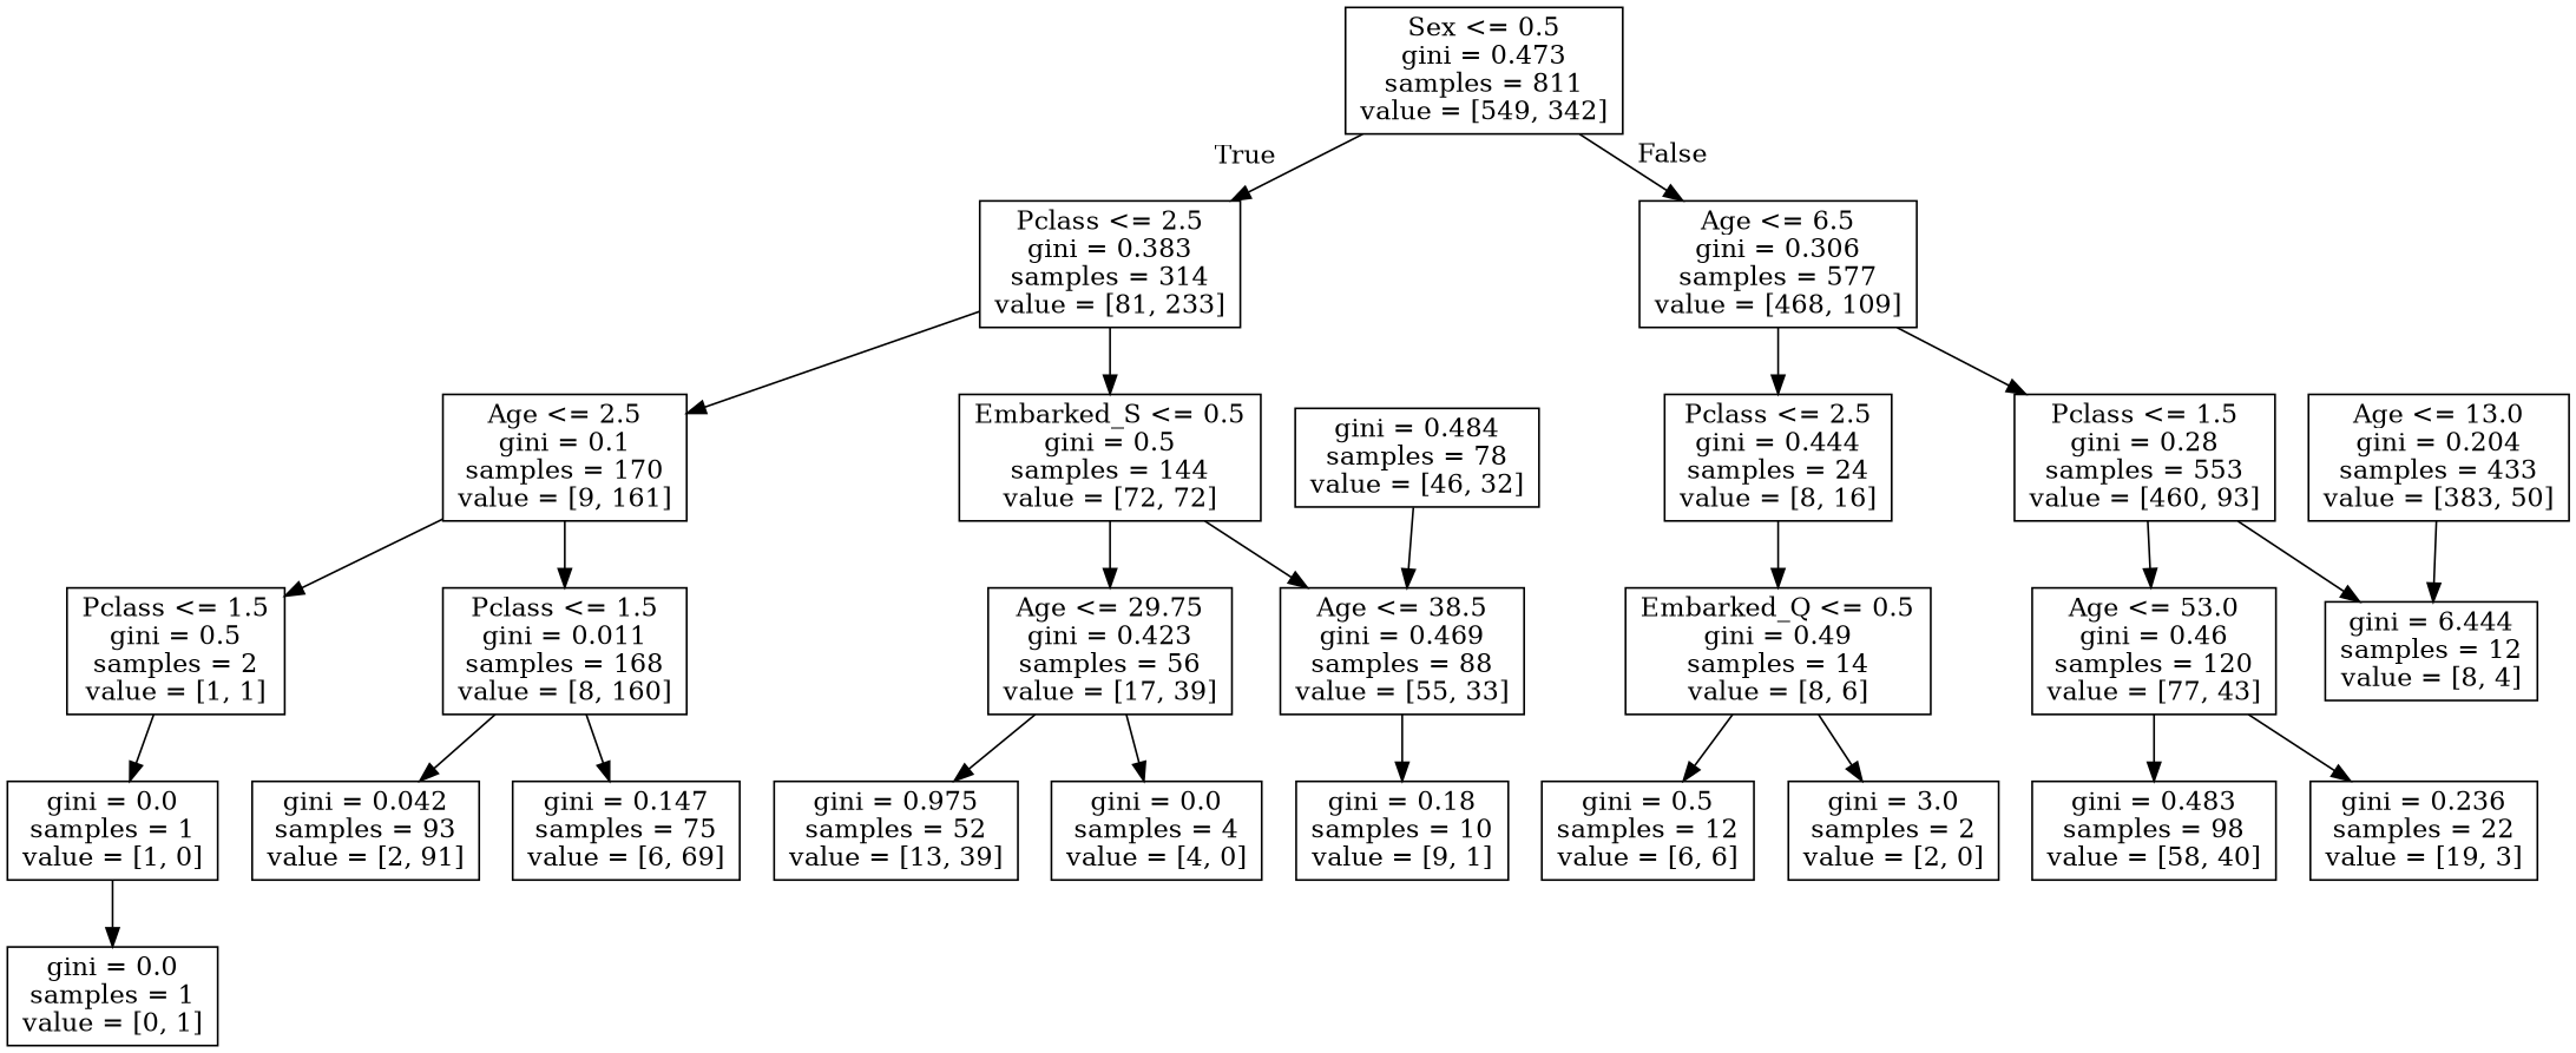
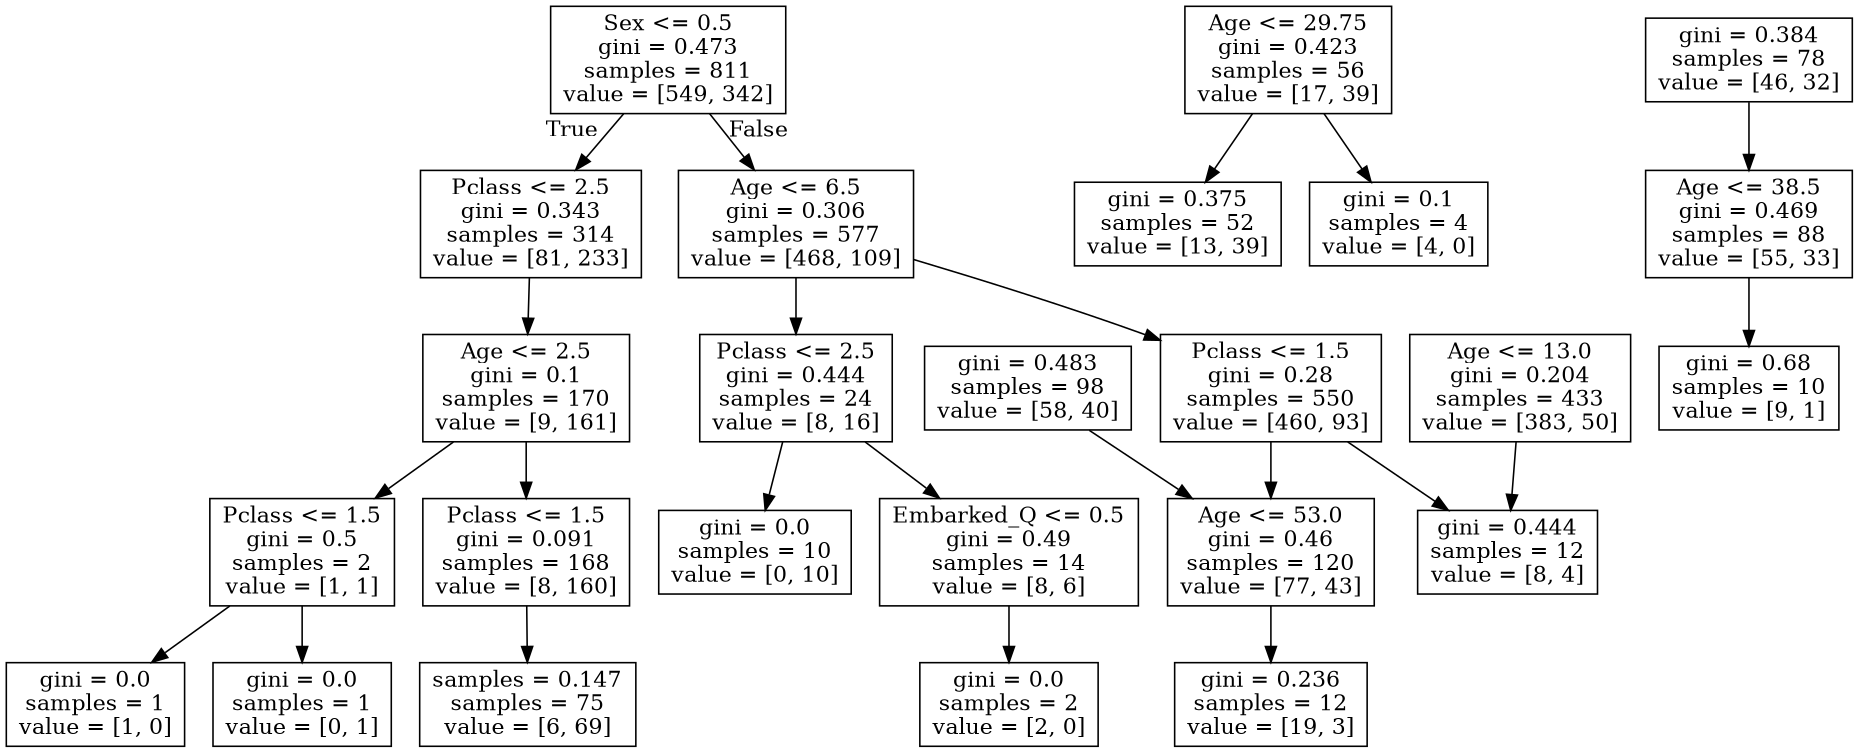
  digraph {
    node [shape=box]
    n1 [label="Sex <= 0.5\ngini = 0.473\nsamples = 811\nvalue = [549, 342]"]
-   n2 [label="Pclass <= 2.5\ngini = 0.383\nsamples = 314\nvalue = [81, 233]"]
+   n2 [label="Pclass <= 2.5\ngini = 0.343\nsamples = 314\nvalue = [81, 233]"]
    n3 [label="Age <= 6.5\ngini = 0.306\nsamples = 577\nvalue = [468, 109]"]
    n4 [label="Age <= 2.5\ngini = 0.1\nsamples = 170\nvalue = [9, 161]"]
-   n5 [label="Embarked_S <= 0.5\ngini = 0.5\nsamples = 144\nvalue = [72, 72]"]
    n6 [label="Pclass <= 2.5\ngini = 0.444\nsamples = 24\nvalue = [8, 16]"]
-   n7 [label="Pclass <= 1.5\ngini = 0.28\nsamples = 553\nvalue = [460, 93]"]
+   n7 [label="Pclass <= 1.5\ngini = 0.28\nsamples = 550\nvalue = [460, 93]"]
    n8 [label="Pclass <= 1.5\ngini = 0.5\nsamples = 2\nvalue = [1, 1]"]
-   n9 [label="Pclass <= 1.5\ngini = 0.011\nsamples = 168\nvalue = [8, 160]"]
+   n9 [label="Pclass <= 1.5\ngini = 0.091\nsamples = 168\nvalue = [8, 160]"]
    n10 [label="Age <= 29.75\ngini = 0.423\nsamples = 56\nvalue = [17, 39]"]
    n11 [label="Age <= 38.5\ngini = 0.469\nsamples = 88\nvalue = [55, 33]"]
    n12 [label="gini = 0.0\nsamples = 1\nvalue = [1, 0]"]
    n13 [label="gini = 0.0\nsamples = 1\nvalue = [0, 1]"]
-   n14 [label="gini = 0.042\nsamples = 93\nvalue = [2, 91]"]
-   n15 [label="gini = 0.147\nsamples = 75\nvalue = [6, 69]"]
-   n16 [label="gini = 0.975\nsamples = 52\nvalue = [13, 39]"]
-   n17 [label="gini = 0.0\nsamples = 4\nvalue = [4, 0]"]
-   n18 [label="gini = 0.18\nsamples = 10\nvalue = [9, 1]"]
-   n19 [label="gini = 0.484\nsamples = 78\nvalue = [46, 32]"]
+   n15 [label="samples = 0.147\nsamples = 75\nvalue = [6, 69]"]
+   n16 [label="gini = 0.375\nsamples = 52\nvalue = [13, 39]"]
+   n17 [label="gini = 0.1\nsamples = 4\nvalue = [4, 0]"]
+   n18 [label="gini = 0.68\nsamples = 10\nvalue = [9, 1]"]
+   n19 [label="gini = 0.384\nsamples = 78\nvalue = [46, 32]"]
+   n20 [label="gini = 0.0\nsamples = 10\nvalue = [0, 10]"]
    n21 [label="Embarked_Q <= 0.5\ngini = 0.49\nsamples = 14\nvalue = [8, 6]"]
    n22 [label="Age <= 53.0\ngini = 0.46\nsamples = 120\nvalue = [77, 43]"]
-   n23 [label="gini = 6.444\nsamples = 12\nvalue = [8, 4]"]
-   n24 [label="gini = 0.5\nsamples = 12\nvalue = [6, 6]"]
-   n25 [label="gini = 3.0\nsamples = 2\nvalue = [2, 0]"]
+   n23 [label="gini = 0.444\nsamples = 12\nvalue = [8, 4]"]
+   n25 [label="gini = 0.0\nsamples = 2\nvalue = [2, 0]"]
    n26 [label="gini = 0.483\nsamples = 98\nvalue = [58, 40]"]
-   n27 [label="gini = 0.236\nsamples = 22\nvalue = [19, 3]"]
+   n27 [label="gini = 0.236\nsamples = 12\nvalue = [19, 3]"]
    n28 [label="Age <= 13.0\ngini = 0.204\nsamples = 433\nvalue = [383, 50]"]
    n1 -> n2 [headlabel=True labelangle=45 labeldistance=2.5]
    n1 -> n3 [headlabel=False labelangle=-45 labeldistance=2.5]
    n2 -> n4
-   n2 -> n5
    n3 -> n6
    n3 -> n7
    n4 -> n8
    n4 -> n9
-   n5 -> n10
-   n5 -> n11
+   n6 -> n20
    n6 -> n21
    n7 -> n22
    n7 -> n23
    n8 -> n12
-   n12 -> n13
-   n9 -> n14
+   n8 -> n13
    n9 -> n15
    n10 -> n16
    n10 -> n17
    n11 -> n18
    n19 -> n11
-   n21 -> n24
    n21 -> n25
-   n22 -> n26
+   n26 -> n22
    n22 -> n27
    n28 -> n23
  }
